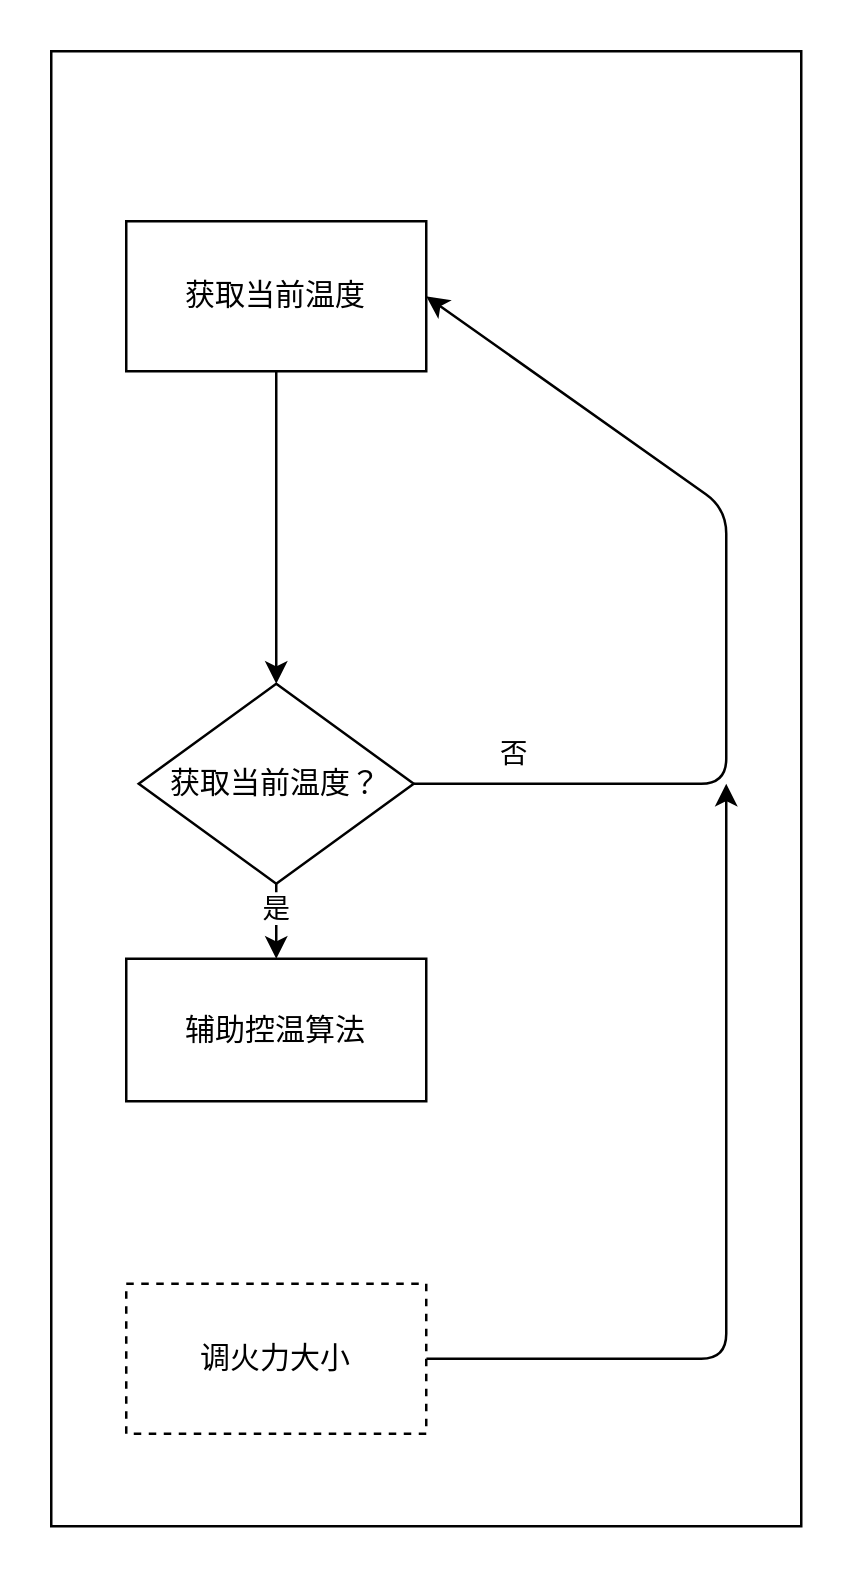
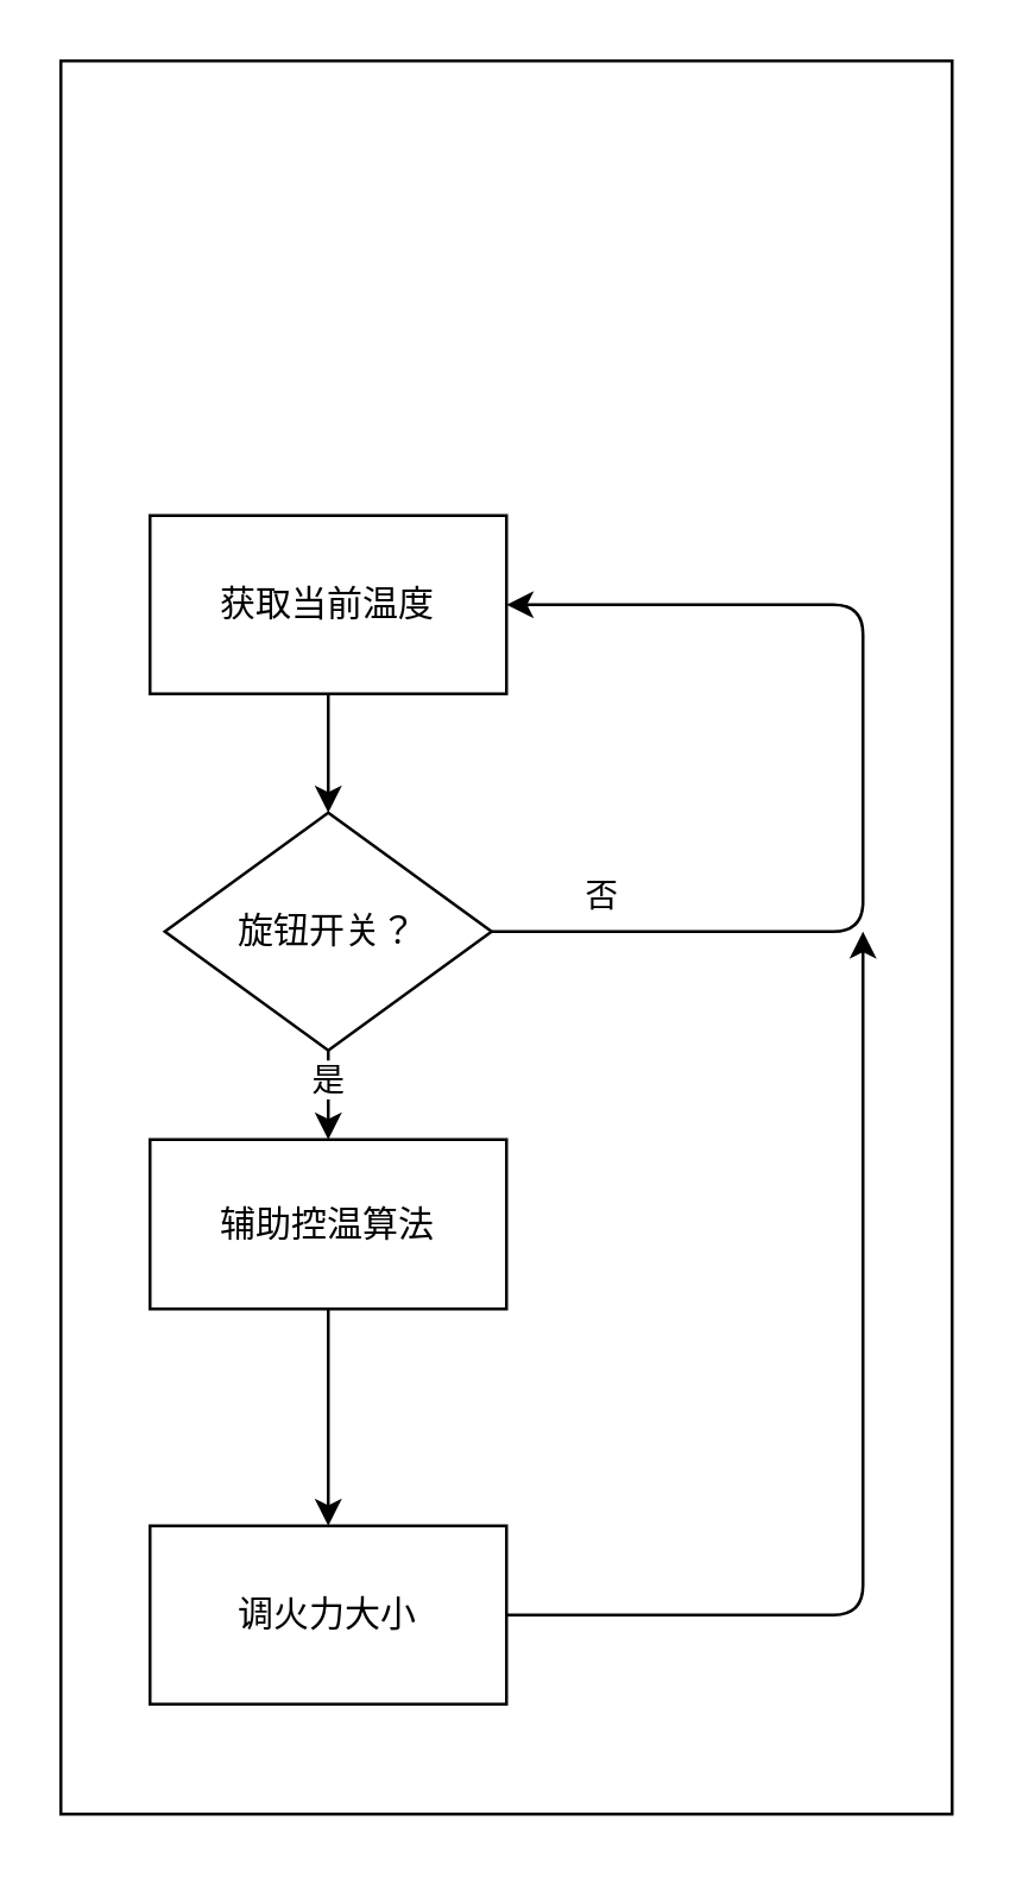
  <mxCell id="0" />
  <mxCell id="1" parent="0" />
  <mxCell id="2" value="" style="rounded=0;whiteSpace=wrap;html=1;fillColor=#FFFFFF;strokeColor=#000000;" parent="1" vertex="1"><mxGeometry x="20" y="20" width="300" height="590" as="geometry" /></mxCell>
  <mxCell id="3" style="edgeStyle=none;html=1;exitX=0.5;exitY=1;exitDx=0;exitDy=0;entryX=0.5;entryY=0;entryDx=0;entryDy=0;strokeColor=#000000;" parent="1" source="4" target="9" edge="1"><mxGeometry relative="1" as="geometry" /></mxCell>
- <mxCell id="4" value="获取当前温度" style="rounded=0;whiteSpace=wrap;html=1;strokeColor=#000000;fillColor=#FFFFFF;fontColor=#000000;" parent="1" vertex="1"><mxGeometry x="50" y="88" width="120" height="60" as="geometry" /></mxCell>
+ <mxCell id="4" value="获取当前温度" style="rounded=0;whiteSpace=wrap;html=1;strokeColor=#000000;fillColor=#FFFFFF;fontColor=#000000;" parent="1" vertex="1"><mxGeometry x="50" y="173" width="120" height="60" as="geometry" /></mxCell>
  <mxCell id="5" style="edgeStyle=none;html=1;exitX=0.5;exitY=1;exitDx=0;exitDy=0;entryX=0.5;entryY=0;entryDx=0;entryDy=0;strokeColor=#000000;" parent="1" source="9" target="13" edge="1"><mxGeometry relative="1" as="geometry" /></mxCell>
  <mxCell id="6" value="&lt;font color=&quot;#000000&quot; style=&quot;background-color: rgb(255 , 255 , 255)&quot;&gt;是&lt;/font&gt;" style="edgeLabel;html=1;align=center;verticalAlign=middle;resizable=0;points=[];" parent="5" vertex="1" connectable="0"><mxGeometry x="-0.429" y="-1" relative="1" as="geometry"><mxPoint as="offset" /></mxGeometry></mxCell>
  <mxCell id="7" style="edgeStyle=none;html=1;exitX=1;exitY=0.5;exitDx=0;exitDy=0;entryX=1;entryY=0.5;entryDx=0;entryDy=0;strokeColor=#000000;" parent="1" source="9" target="4" edge="1"><mxGeometry relative="1" as="geometry"><Array as="points"><mxPoint x="290" y="313" /><mxPoint x="290" y="203" /></Array></mxGeometry></mxCell>
  <mxCell id="8" value="&lt;span style=&quot;background-color: rgb(255 , 255 , 255)&quot;&gt;&lt;font color=&quot;#000000&quot;&gt;否&lt;/font&gt;&lt;/span&gt;" style="edgeLabel;html=1;align=center;verticalAlign=middle;resizable=0;points=[];labelBackgroundColor=default;" parent="7" vertex="1" connectable="0"><mxGeometry x="-0.797" y="3" relative="1" as="geometry"><mxPoint y="-10" as="offset" /></mxGeometry></mxCell>
- <mxCell id="9" value="获取当前温度？" style="rhombus;whiteSpace=wrap;html=1;strokeColor=#000000;fillColor=#FFFFFF;fontColor=#000000;" parent="1" vertex="1"><mxGeometry x="55" y="273" width="110" height="80" as="geometry" /></mxCell>
+ <mxCell id="9" value="旋钮开关？" style="rhombus;whiteSpace=wrap;html=1;strokeColor=#000000;fillColor=#FFFFFF;fontColor=#000000;" parent="1" vertex="1"><mxGeometry x="55" y="273" width="110" height="80" as="geometry" /></mxCell>
  <mxCell id="10" style="edgeStyle=none;html=1;exitX=1;exitY=0.5;exitDx=0;exitDy=0;strokeColor=#000000;" parent="1" source="11" edge="1"><mxGeometry relative="1" as="geometry"><mxPoint x="290" y="313" as="targetPoint" /><Array as="points"><mxPoint x="290" y="543" /></Array></mxGeometry></mxCell>
- <mxCell id="11" value="调火力大小" style="rounded=0;whiteSpace=wrap;html=1;strokeColor=#000000;fillColor=#FFFFFF;fontColor=#000000;dashed=1;" parent="1" vertex="1"><mxGeometry x="50" y="513" width="120" height="60" as="geometry" /></mxCell>
+ <mxCell id="11" value="调火力大小" style="rounded=0;whiteSpace=wrap;html=1;strokeColor=#000000;fillColor=#FFFFFF;fontColor=#000000;" parent="1" vertex="1"><mxGeometry x="50" y="513" width="120" height="60" as="geometry" /></mxCell>
+ <mxCell id="12" style="edgeStyle=none;html=1;exitX=0.5;exitY=1;exitDx=0;exitDy=0;entryX=0.5;entryY=0;entryDx=0;entryDy=0;strokeColor=#000000;" parent="1" source="13" target="11" edge="1"><mxGeometry relative="1" as="geometry"><mxPoint x="110" y="483" as="targetPoint" /></mxGeometry></mxCell>
  <mxCell id="13" value="辅助控温算法" style="rounded=0;whiteSpace=wrap;html=1;strokeColor=#000000;fillColor=#FFFFFF;fontColor=#000000;" parent="1" vertex="1"><mxGeometry x="50" y="383" width="120" height="57" as="geometry" /></mxCell>
